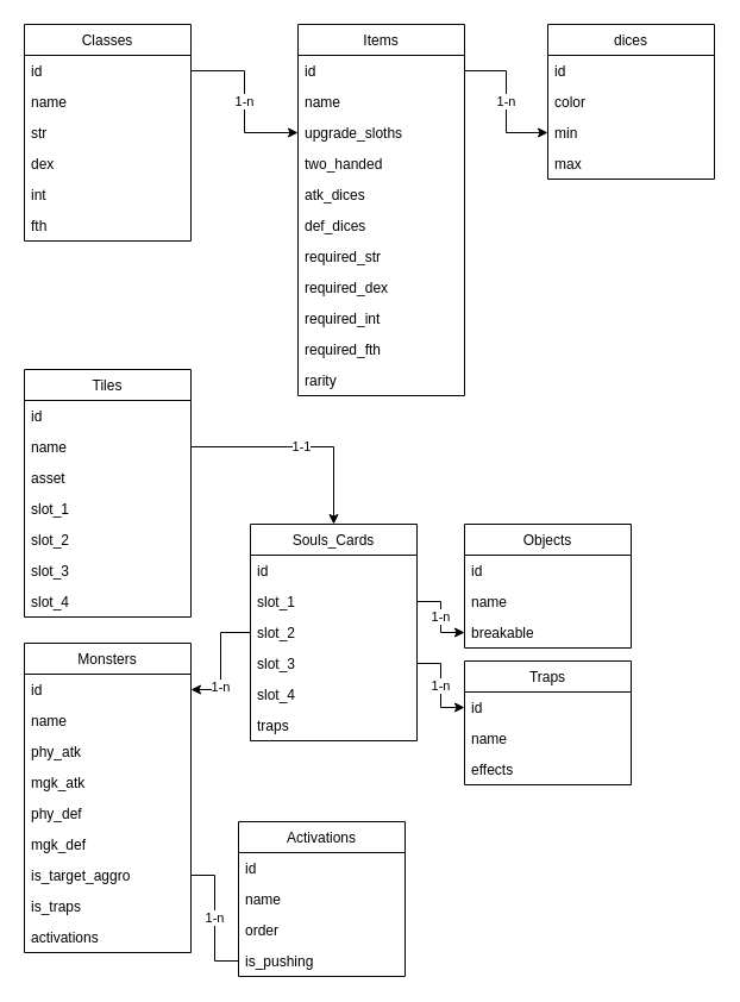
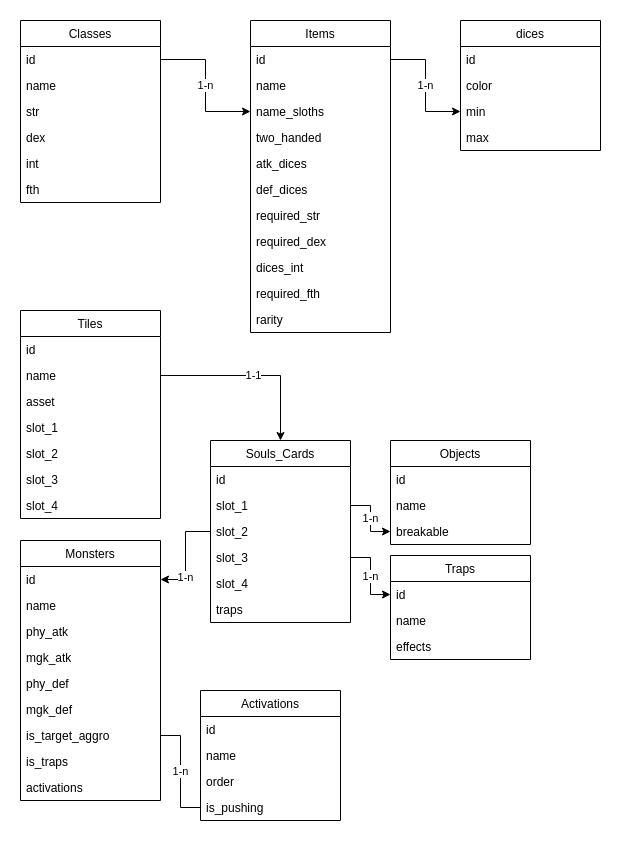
  <mxCell id="0" />
  <mxCell id="1" parent="0" />
  <mxCell id="2" value="Classes" style="swimlane;fontStyle=0;childLayout=stackLayout;horizontal=1;startSize=26;fillColor=none;horizontalStack=0;resizeParent=1;resizeParentMax=0;resizeLast=0;collapsible=1;marginBottom=0;" vertex="1" parent="1"><mxGeometry x="20" y="20" width="140" height="182" as="geometry" /></mxCell>
  <mxCell id="3" value="id" style="text;strokeColor=none;fillColor=none;align=left;verticalAlign=top;spacingLeft=4;spacingRight=4;overflow=hidden;rotatable=0;points=[[0,0.5],[1,0.5]];portConstraint=eastwest;" vertex="1" parent="2"><mxGeometry y="26" width="140" height="26" as="geometry" /></mxCell>
  <mxCell id="4" value="name" style="text;strokeColor=none;fillColor=none;align=left;verticalAlign=top;spacingLeft=4;spacingRight=4;overflow=hidden;rotatable=0;points=[[0,0.5],[1,0.5]];portConstraint=eastwest;" vertex="1" parent="2"><mxGeometry y="52" width="140" height="26" as="geometry" /></mxCell>
  <mxCell id="5" value="str" style="text;strokeColor=none;fillColor=none;align=left;verticalAlign=top;spacingLeft=4;spacingRight=4;overflow=hidden;rotatable=0;points=[[0,0.5],[1,0.5]];portConstraint=eastwest;" vertex="1" parent="2"><mxGeometry y="78" width="140" height="26" as="geometry" /></mxCell>
  <mxCell id="6" value="dex" style="text;strokeColor=none;fillColor=none;align=left;verticalAlign=top;spacingLeft=4;spacingRight=4;overflow=hidden;rotatable=0;points=[[0,0.5],[1,0.5]];portConstraint=eastwest;" vertex="1" parent="2"><mxGeometry y="104" width="140" height="26" as="geometry" /></mxCell>
  <mxCell id="7" value="int" style="text;strokeColor=none;fillColor=none;align=left;verticalAlign=top;spacingLeft=4;spacingRight=4;overflow=hidden;rotatable=0;points=[[0,0.5],[1,0.5]];portConstraint=eastwest;" vertex="1" parent="2"><mxGeometry y="130" width="140" height="26" as="geometry" /></mxCell>
  <mxCell id="8" value="fth" style="text;strokeColor=none;fillColor=none;align=left;verticalAlign=top;spacingLeft=4;spacingRight=4;overflow=hidden;rotatable=0;points=[[0,0.5],[1,0.5]];portConstraint=eastwest;" vertex="1" parent="2"><mxGeometry y="156" width="140" height="26" as="geometry" /></mxCell>
  <mxCell id="9" value="Items" style="swimlane;fontStyle=0;childLayout=stackLayout;horizontal=1;startSize=26;fillColor=none;horizontalStack=0;resizeParent=1;resizeParentMax=0;resizeLast=0;collapsible=1;marginBottom=0;" vertex="1" parent="1"><mxGeometry x="250" y="20" width="140" height="312" as="geometry" /></mxCell>
  <mxCell id="10" value="id" style="text;strokeColor=none;fillColor=none;align=left;verticalAlign=top;spacingLeft=4;spacingRight=4;overflow=hidden;rotatable=0;points=[[0,0.5],[1,0.5]];portConstraint=eastwest;" vertex="1" parent="9"><mxGeometry y="26" width="140" height="26" as="geometry" /></mxCell>
  <mxCell id="11" value="name" style="text;strokeColor=none;fillColor=none;align=left;verticalAlign=top;spacingLeft=4;spacingRight=4;overflow=hidden;rotatable=0;points=[[0,0.5],[1,0.5]];portConstraint=eastwest;" vertex="1" parent="9"><mxGeometry y="52" width="140" height="26" as="geometry" /></mxCell>
- <mxCell id="12" value="upgrade_sloths" style="text;strokeColor=none;fillColor=none;align=left;verticalAlign=top;spacingLeft=4;spacingRight=4;overflow=hidden;rotatable=0;points=[[0,0.5],[1,0.5]];portConstraint=eastwest;" vertex="1" parent="9"><mxGeometry y="78" width="140" height="26" as="geometry" /></mxCell>
+ <mxCell id="12" value="name_sloths" style="text;strokeColor=none;fillColor=none;align=left;verticalAlign=top;spacingLeft=4;spacingRight=4;overflow=hidden;rotatable=0;points=[[0,0.5],[1,0.5]];portConstraint=eastwest;" vertex="1" parent="9"><mxGeometry y="78" width="140" height="26" as="geometry" /></mxCell>
  <mxCell id="13" value="two_handed" style="text;strokeColor=none;fillColor=none;align=left;verticalAlign=top;spacingLeft=4;spacingRight=4;overflow=hidden;rotatable=0;points=[[0,0.5],[1,0.5]];portConstraint=eastwest;" vertex="1" parent="9"><mxGeometry y="104" width="140" height="26" as="geometry" /></mxCell>
  <mxCell id="14" value="atk_dices" style="text;strokeColor=none;fillColor=none;align=left;verticalAlign=top;spacingLeft=4;spacingRight=4;overflow=hidden;rotatable=0;points=[[0,0.5],[1,0.5]];portConstraint=eastwest;" vertex="1" parent="9"><mxGeometry y="130" width="140" height="26" as="geometry" /></mxCell>
  <mxCell id="15" value="def_dices" style="text;strokeColor=none;fillColor=none;align=left;verticalAlign=top;spacingLeft=4;spacingRight=4;overflow=hidden;rotatable=0;points=[[0,0.5],[1,0.5]];portConstraint=eastwest;" vertex="1" parent="9"><mxGeometry y="156" width="140" height="26" as="geometry" /></mxCell>
  <mxCell id="16" value="required_str" style="text;strokeColor=none;fillColor=none;align=left;verticalAlign=top;spacingLeft=4;spacingRight=4;overflow=hidden;rotatable=0;points=[[0,0.5],[1,0.5]];portConstraint=eastwest;" vertex="1" parent="9"><mxGeometry y="182" width="140" height="26" as="geometry" /></mxCell>
  <mxCell id="17" value="required_dex" style="text;strokeColor=none;fillColor=none;align=left;verticalAlign=top;spacingLeft=4;spacingRight=4;overflow=hidden;rotatable=0;points=[[0,0.5],[1,0.5]];portConstraint=eastwest;" vertex="1" parent="9"><mxGeometry y="208" width="140" height="26" as="geometry" /></mxCell>
- <mxCell id="18" value="required_int" style="text;strokeColor=none;fillColor=none;align=left;verticalAlign=top;spacingLeft=4;spacingRight=4;overflow=hidden;rotatable=0;points=[[0,0.5],[1,0.5]];portConstraint=eastwest;" vertex="1" parent="9"><mxGeometry y="234" width="140" height="26" as="geometry" /></mxCell>
+ <mxCell id="18" value="dices_int" style="text;strokeColor=none;fillColor=none;align=left;verticalAlign=top;spacingLeft=4;spacingRight=4;overflow=hidden;rotatable=0;points=[[0,0.5],[1,0.5]];portConstraint=eastwest;" vertex="1" parent="9"><mxGeometry y="234" width="140" height="26" as="geometry" /></mxCell>
  <mxCell id="19" value="required_fth" style="text;strokeColor=none;fillColor=none;align=left;verticalAlign=top;spacingLeft=4;spacingRight=4;overflow=hidden;rotatable=0;points=[[0,0.5],[1,0.5]];portConstraint=eastwest;" vertex="1" parent="9"><mxGeometry y="260" width="140" height="26" as="geometry" /></mxCell>
  <mxCell id="20" value="rarity" style="text;strokeColor=none;fillColor=none;align=left;verticalAlign=top;spacingLeft=4;spacingRight=4;overflow=hidden;rotatable=0;points=[[0,0.5],[1,0.5]];portConstraint=eastwest;" vertex="1" parent="9"><mxGeometry y="286" width="140" height="26" as="geometry" /></mxCell>
  <mxCell id="21" value="dices" style="swimlane;fontStyle=0;childLayout=stackLayout;horizontal=1;startSize=26;fillColor=none;horizontalStack=0;resizeParent=1;resizeParentMax=0;resizeLast=0;collapsible=1;marginBottom=0;" vertex="1" parent="1"><mxGeometry x="460" y="20" width="140" height="130" as="geometry" /></mxCell>
  <mxCell id="22" value="id" style="text;strokeColor=none;fillColor=none;align=left;verticalAlign=top;spacingLeft=4;spacingRight=4;overflow=hidden;rotatable=0;points=[[0,0.5],[1,0.5]];portConstraint=eastwest;" vertex="1" parent="21"><mxGeometry y="26" width="140" height="26" as="geometry" /></mxCell>
  <mxCell id="23" value="color" style="text;strokeColor=none;fillColor=none;align=left;verticalAlign=top;spacingLeft=4;spacingRight=4;overflow=hidden;rotatable=0;points=[[0,0.5],[1,0.5]];portConstraint=eastwest;" vertex="1" parent="21"><mxGeometry y="52" width="140" height="26" as="geometry" /></mxCell>
  <mxCell id="24" value="min" style="text;strokeColor=none;fillColor=none;align=left;verticalAlign=top;spacingLeft=4;spacingRight=4;overflow=hidden;rotatable=0;points=[[0,0.5],[1,0.5]];portConstraint=eastwest;" vertex="1" parent="21"><mxGeometry y="78" width="140" height="26" as="geometry" /></mxCell>
  <mxCell id="25" value="max" style="text;strokeColor=none;fillColor=none;align=left;verticalAlign=top;spacingLeft=4;spacingRight=4;overflow=hidden;rotatable=0;points=[[0,0.5],[1,0.5]];portConstraint=eastwest;" vertex="1" parent="21"><mxGeometry y="104" width="140" height="26" as="geometry" /></mxCell>
  <mxCell id="26" value="1-n" style="edgeStyle=orthogonalEdgeStyle;rounded=0;orthogonalLoop=1;jettySize=auto;html=1;" edge="1" parent="1" source="10" target="24"><mxGeometry relative="1" as="geometry" /></mxCell>
  <mxCell id="27" value="1-n" style="edgeStyle=orthogonalEdgeStyle;rounded=0;orthogonalLoop=1;jettySize=auto;html=1;" edge="1" parent="1" source="3" target="12"><mxGeometry relative="1" as="geometry" /></mxCell>
  <mxCell id="28" value="Tiles" style="swimlane;fontStyle=0;childLayout=stackLayout;horizontal=1;startSize=26;fillColor=none;horizontalStack=0;resizeParent=1;resizeParentMax=0;resizeLast=0;collapsible=1;marginBottom=0;" vertex="1" parent="1"><mxGeometry x="20" y="310" width="140" height="208" as="geometry" /></mxCell>
  <mxCell id="29" value="id" style="text;strokeColor=none;fillColor=none;align=left;verticalAlign=top;spacingLeft=4;spacingRight=4;overflow=hidden;rotatable=0;points=[[0,0.5],[1,0.5]];portConstraint=eastwest;" vertex="1" parent="28"><mxGeometry y="26" width="140" height="26" as="geometry" /></mxCell>
  <mxCell id="30" value="name" style="text;strokeColor=none;fillColor=none;align=left;verticalAlign=top;spacingLeft=4;spacingRight=4;overflow=hidden;rotatable=0;points=[[0,0.5],[1,0.5]];portConstraint=eastwest;" vertex="1" parent="28"><mxGeometry y="52" width="140" height="26" as="geometry" /></mxCell>
  <mxCell id="31" value="asset" style="text;strokeColor=none;fillColor=none;align=left;verticalAlign=top;spacingLeft=4;spacingRight=4;overflow=hidden;rotatable=0;points=[[0,0.5],[1,0.5]];portConstraint=eastwest;" vertex="1" parent="28"><mxGeometry y="78" width="140" height="26" as="geometry" /></mxCell>
  <mxCell id="32" value="slot_1" style="text;strokeColor=none;fillColor=none;align=left;verticalAlign=top;spacingLeft=4;spacingRight=4;overflow=hidden;rotatable=0;points=[[0,0.5],[1,0.5]];portConstraint=eastwest;" vertex="1" parent="28"><mxGeometry y="104" width="140" height="26" as="geometry" /></mxCell>
  <mxCell id="33" value="slot_2" style="text;strokeColor=none;fillColor=none;align=left;verticalAlign=top;spacingLeft=4;spacingRight=4;overflow=hidden;rotatable=0;points=[[0,0.5],[1,0.5]];portConstraint=eastwest;" vertex="1" parent="28"><mxGeometry y="130" width="140" height="26" as="geometry" /></mxCell>
  <mxCell id="34" value="slot_3" style="text;strokeColor=none;fillColor=none;align=left;verticalAlign=top;spacingLeft=4;spacingRight=4;overflow=hidden;rotatable=0;points=[[0,0.5],[1,0.5]];portConstraint=eastwest;" vertex="1" parent="28"><mxGeometry y="156" width="140" height="26" as="geometry" /></mxCell>
  <mxCell id="35" value="slot_4" style="text;strokeColor=none;fillColor=none;align=left;verticalAlign=top;spacingLeft=4;spacingRight=4;overflow=hidden;rotatable=0;points=[[0,0.5],[1,0.5]];portConstraint=eastwest;" vertex="1" parent="28"><mxGeometry y="182" width="140" height="26" as="geometry" /></mxCell>
  <mxCell id="36" value="Monsters" style="swimlane;fontStyle=0;childLayout=stackLayout;horizontal=1;startSize=26;fillColor=none;horizontalStack=0;resizeParent=1;resizeParentMax=0;resizeLast=0;collapsible=1;marginBottom=0;" vertex="1" parent="1"><mxGeometry x="20" y="540" width="140" height="260" as="geometry" /></mxCell>
  <mxCell id="37" value="id" style="text;strokeColor=none;fillColor=none;align=left;verticalAlign=top;spacingLeft=4;spacingRight=4;overflow=hidden;rotatable=0;points=[[0,0.5],[1,0.5]];portConstraint=eastwest;" vertex="1" parent="36"><mxGeometry y="26" width="140" height="26" as="geometry" /></mxCell>
  <mxCell id="38" value="name" style="text;strokeColor=none;fillColor=none;align=left;verticalAlign=top;spacingLeft=4;spacingRight=4;overflow=hidden;rotatable=0;points=[[0,0.5],[1,0.5]];portConstraint=eastwest;" vertex="1" parent="36"><mxGeometry y="52" width="140" height="26" as="geometry" /></mxCell>
  <mxCell id="39" value="phy_atk" style="text;strokeColor=none;fillColor=none;align=left;verticalAlign=top;spacingLeft=4;spacingRight=4;overflow=hidden;rotatable=0;points=[[0,0.5],[1,0.5]];portConstraint=eastwest;" vertex="1" parent="36"><mxGeometry y="78" width="140" height="26" as="geometry" /></mxCell>
  <mxCell id="40" value="mgk_atk" style="text;strokeColor=none;fillColor=none;align=left;verticalAlign=top;spacingLeft=4;spacingRight=4;overflow=hidden;rotatable=0;points=[[0,0.5],[1,0.5]];portConstraint=eastwest;" vertex="1" parent="36"><mxGeometry y="104" width="140" height="26" as="geometry" /></mxCell>
  <mxCell id="41" value="phy_def" style="text;strokeColor=none;fillColor=none;align=left;verticalAlign=top;spacingLeft=4;spacingRight=4;overflow=hidden;rotatable=0;points=[[0,0.5],[1,0.5]];portConstraint=eastwest;" vertex="1" parent="36"><mxGeometry y="130" width="140" height="26" as="geometry" /></mxCell>
  <mxCell id="42" value="mgk_def" style="text;strokeColor=none;fillColor=none;align=left;verticalAlign=top;spacingLeft=4;spacingRight=4;overflow=hidden;rotatable=0;points=[[0,0.5],[1,0.5]];portConstraint=eastwest;" vertex="1" parent="36"><mxGeometry y="156" width="140" height="26" as="geometry" /></mxCell>
  <mxCell id="43" value="is_target_aggro" style="text;strokeColor=none;fillColor=none;align=left;verticalAlign=top;spacingLeft=4;spacingRight=4;overflow=hidden;rotatable=0;points=[[0,0.5],[1,0.5]];portConstraint=eastwest;" vertex="1" parent="36"><mxGeometry y="182" width="140" height="26" as="geometry" /></mxCell>
  <mxCell id="44" value="is_traps" style="text;strokeColor=none;fillColor=none;align=left;verticalAlign=top;spacingLeft=4;spacingRight=4;overflow=hidden;rotatable=0;points=[[0,0.5],[1,0.5]];portConstraint=eastwest;" vertex="1" parent="36"><mxGeometry y="208" width="140" height="26" as="geometry" /></mxCell>
  <mxCell id="45" value="activations" style="text;strokeColor=none;fillColor=none;align=left;verticalAlign=top;spacingLeft=4;spacingRight=4;overflow=hidden;rotatable=0;points=[[0,0.5],[1,0.5]];portConstraint=eastwest;" vertex="1" parent="36"><mxGeometry y="234" width="140" height="26" as="geometry" /></mxCell>
  <mxCell id="46" value="Activations" style="swimlane;fontStyle=0;childLayout=stackLayout;horizontal=1;startSize=26;fillColor=none;horizontalStack=0;resizeParent=1;resizeParentMax=0;resizeLast=0;collapsible=1;marginBottom=0;" vertex="1" parent="1"><mxGeometry x="200" y="690" width="140" height="130" as="geometry" /></mxCell>
  <mxCell id="47" value="id" style="text;strokeColor=none;fillColor=none;align=left;verticalAlign=top;spacingLeft=4;spacingRight=4;overflow=hidden;rotatable=0;points=[[0,0.5],[1,0.5]];portConstraint=eastwest;" vertex="1" parent="46"><mxGeometry y="26" width="140" height="26" as="geometry" /></mxCell>
  <mxCell id="48" value="name" style="text;strokeColor=none;fillColor=none;align=left;verticalAlign=top;spacingLeft=4;spacingRight=4;overflow=hidden;rotatable=0;points=[[0,0.5],[1,0.5]];portConstraint=eastwest;" vertex="1" parent="46"><mxGeometry y="52" width="140" height="26" as="geometry" /></mxCell>
  <mxCell id="49" value="order" style="text;strokeColor=none;fillColor=none;align=left;verticalAlign=top;spacingLeft=4;spacingRight=4;overflow=hidden;rotatable=0;points=[[0,0.5],[1,0.5]];portConstraint=eastwest;" vertex="1" parent="46"><mxGeometry y="78" width="140" height="26" as="geometry" /></mxCell>
  <mxCell id="50" value="is_pushing" style="text;strokeColor=none;fillColor=none;align=left;verticalAlign=top;spacingLeft=4;spacingRight=4;overflow=hidden;rotatable=0;points=[[0,0.5],[1,0.5]];portConstraint=eastwest;" vertex="1" parent="46"><mxGeometry y="104" width="140" height="26" as="geometry" /></mxCell>
  <mxCell id="51" value="1-n" style="edgeStyle=orthogonalEdgeStyle;rounded=0;orthogonalLoop=1;jettySize=auto;html=1;endArrow=none;" edge="1" parent="1" source="43" target="50"><mxGeometry relative="1" as="geometry" /></mxCell>
  <mxCell id="52" value="" style="edgeStyle=orthogonalEdgeStyle;rounded=0;orthogonalLoop=1;jettySize=auto;html=1;" edge="1" parent="1" source="54" target="37"><mxGeometry relative="1" as="geometry" /></mxCell>
  <mxCell id="53" value="1-n" style="edgeLabel;html=1;align=center;verticalAlign=middle;resizable=0;points=[];" vertex="1" connectable="0" parent="52"><mxGeometry x="0.429" y="-1" relative="1" as="geometry"><mxPoint as="offset" /></mxGeometry></mxCell>
  <mxCell id="54" value="Souls_Cards" style="swimlane;fontStyle=0;childLayout=stackLayout;horizontal=1;startSize=26;fillColor=none;horizontalStack=0;resizeParent=1;resizeParentMax=0;resizeLast=0;collapsible=1;marginBottom=0;" vertex="1" parent="1"><mxGeometry x="210" y="440" width="140" height="182" as="geometry" /></mxCell>
  <mxCell id="55" value="id" style="text;strokeColor=none;fillColor=none;align=left;verticalAlign=top;spacingLeft=4;spacingRight=4;overflow=hidden;rotatable=0;points=[[0,0.5],[1,0.5]];portConstraint=eastwest;" vertex="1" parent="54"><mxGeometry y="26" width="140" height="26" as="geometry" /></mxCell>
  <mxCell id="56" value="slot_1" style="text;strokeColor=none;fillColor=none;align=left;verticalAlign=top;spacingLeft=4;spacingRight=4;overflow=hidden;rotatable=0;points=[[0,0.5],[1,0.5]];portConstraint=eastwest;" vertex="1" parent="54"><mxGeometry y="52" width="140" height="26" as="geometry" /></mxCell>
  <mxCell id="57" value="slot_2" style="text;strokeColor=none;fillColor=none;align=left;verticalAlign=top;spacingLeft=4;spacingRight=4;overflow=hidden;rotatable=0;points=[[0,0.5],[1,0.5]];portConstraint=eastwest;" vertex="1" parent="54"><mxGeometry y="78" width="140" height="26" as="geometry" /></mxCell>
  <mxCell id="58" value="slot_3" style="text;strokeColor=none;fillColor=none;align=left;verticalAlign=top;spacingLeft=4;spacingRight=4;overflow=hidden;rotatable=0;points=[[0,0.5],[1,0.5]];portConstraint=eastwest;" vertex="1" parent="54"><mxGeometry y="104" width="140" height="26" as="geometry" /></mxCell>
  <mxCell id="59" value="slot_4" style="text;strokeColor=none;fillColor=none;align=left;verticalAlign=top;spacingLeft=4;spacingRight=4;overflow=hidden;rotatable=0;points=[[0,0.5],[1,0.5]];portConstraint=eastwest;" vertex="1" parent="54"><mxGeometry y="130" width="140" height="26" as="geometry" /></mxCell>
  <mxCell id="60" value="traps" style="text;strokeColor=none;fillColor=none;align=left;verticalAlign=top;spacingLeft=4;spacingRight=4;overflow=hidden;rotatable=0;points=[[0,0.5],[1,0.5]];portConstraint=eastwest;" vertex="1" parent="54"><mxGeometry y="156" width="140" height="26" as="geometry" /></mxCell>
  <mxCell id="61" value="1-1" style="edgeStyle=orthogonalEdgeStyle;rounded=0;orthogonalLoop=1;jettySize=auto;html=1;entryX=0.5;entryY=0;entryDx=0;entryDy=0;" edge="1" parent="1" source="30" target="54"><mxGeometry relative="1" as="geometry" /></mxCell>
  <mxCell id="62" value="Objects" style="swimlane;fontStyle=0;childLayout=stackLayout;horizontal=1;startSize=26;fillColor=none;horizontalStack=0;resizeParent=1;resizeParentMax=0;resizeLast=0;collapsible=1;marginBottom=0;" vertex="1" parent="1"><mxGeometry x="390" y="440" width="140" height="104" as="geometry" /></mxCell>
  <mxCell id="63" value="id" style="text;strokeColor=none;fillColor=none;align=left;verticalAlign=top;spacingLeft=4;spacingRight=4;overflow=hidden;rotatable=0;points=[[0,0.5],[1,0.5]];portConstraint=eastwest;" vertex="1" parent="62"><mxGeometry y="26" width="140" height="26" as="geometry" /></mxCell>
  <mxCell id="64" value="name" style="text;strokeColor=none;fillColor=none;align=left;verticalAlign=top;spacingLeft=4;spacingRight=4;overflow=hidden;rotatable=0;points=[[0,0.5],[1,0.5]];portConstraint=eastwest;" vertex="1" parent="62"><mxGeometry y="52" width="140" height="26" as="geometry" /></mxCell>
  <mxCell id="65" value="breakable" style="text;strokeColor=none;fillColor=none;align=left;verticalAlign=top;spacingLeft=4;spacingRight=4;overflow=hidden;rotatable=0;points=[[0,0.5],[1,0.5]];portConstraint=eastwest;" vertex="1" parent="62"><mxGeometry y="78" width="140" height="26" as="geometry" /></mxCell>
  <mxCell id="66" value="1-n" style="edgeStyle=orthogonalEdgeStyle;rounded=0;orthogonalLoop=1;jettySize=auto;html=1;" edge="1" parent="1" source="56" target="65"><mxGeometry relative="1" as="geometry" /></mxCell>
  <mxCell id="67" value="Traps" style="swimlane;fontStyle=0;childLayout=stackLayout;horizontal=1;startSize=26;fillColor=none;horizontalStack=0;resizeParent=1;resizeParentMax=0;resizeLast=0;collapsible=1;marginBottom=0;" vertex="1" parent="1"><mxGeometry x="390" y="555" width="140" height="104" as="geometry" /></mxCell>
  <mxCell id="68" value="id" style="text;strokeColor=none;fillColor=none;align=left;verticalAlign=top;spacingLeft=4;spacingRight=4;overflow=hidden;rotatable=0;points=[[0,0.5],[1,0.5]];portConstraint=eastwest;" vertex="1" parent="67"><mxGeometry y="26" width="140" height="26" as="geometry" /></mxCell>
  <mxCell id="69" value="name" style="text;strokeColor=none;fillColor=none;align=left;verticalAlign=top;spacingLeft=4;spacingRight=4;overflow=hidden;rotatable=0;points=[[0,0.5],[1,0.5]];portConstraint=eastwest;" vertex="1" parent="67"><mxGeometry y="52" width="140" height="26" as="geometry" /></mxCell>
  <mxCell id="70" value="effects" style="text;strokeColor=none;fillColor=none;align=left;verticalAlign=top;spacingLeft=4;spacingRight=4;overflow=hidden;rotatable=0;points=[[0,0.5],[1,0.5]];portConstraint=eastwest;" vertex="1" parent="67"><mxGeometry y="78" width="140" height="26" as="geometry" /></mxCell>
  <mxCell id="71" value="1-n" style="edgeStyle=orthogonalEdgeStyle;rounded=0;orthogonalLoop=1;jettySize=auto;html=1;" edge="1" parent="1" source="58" target="68"><mxGeometry relative="1" as="geometry" /></mxCell>
